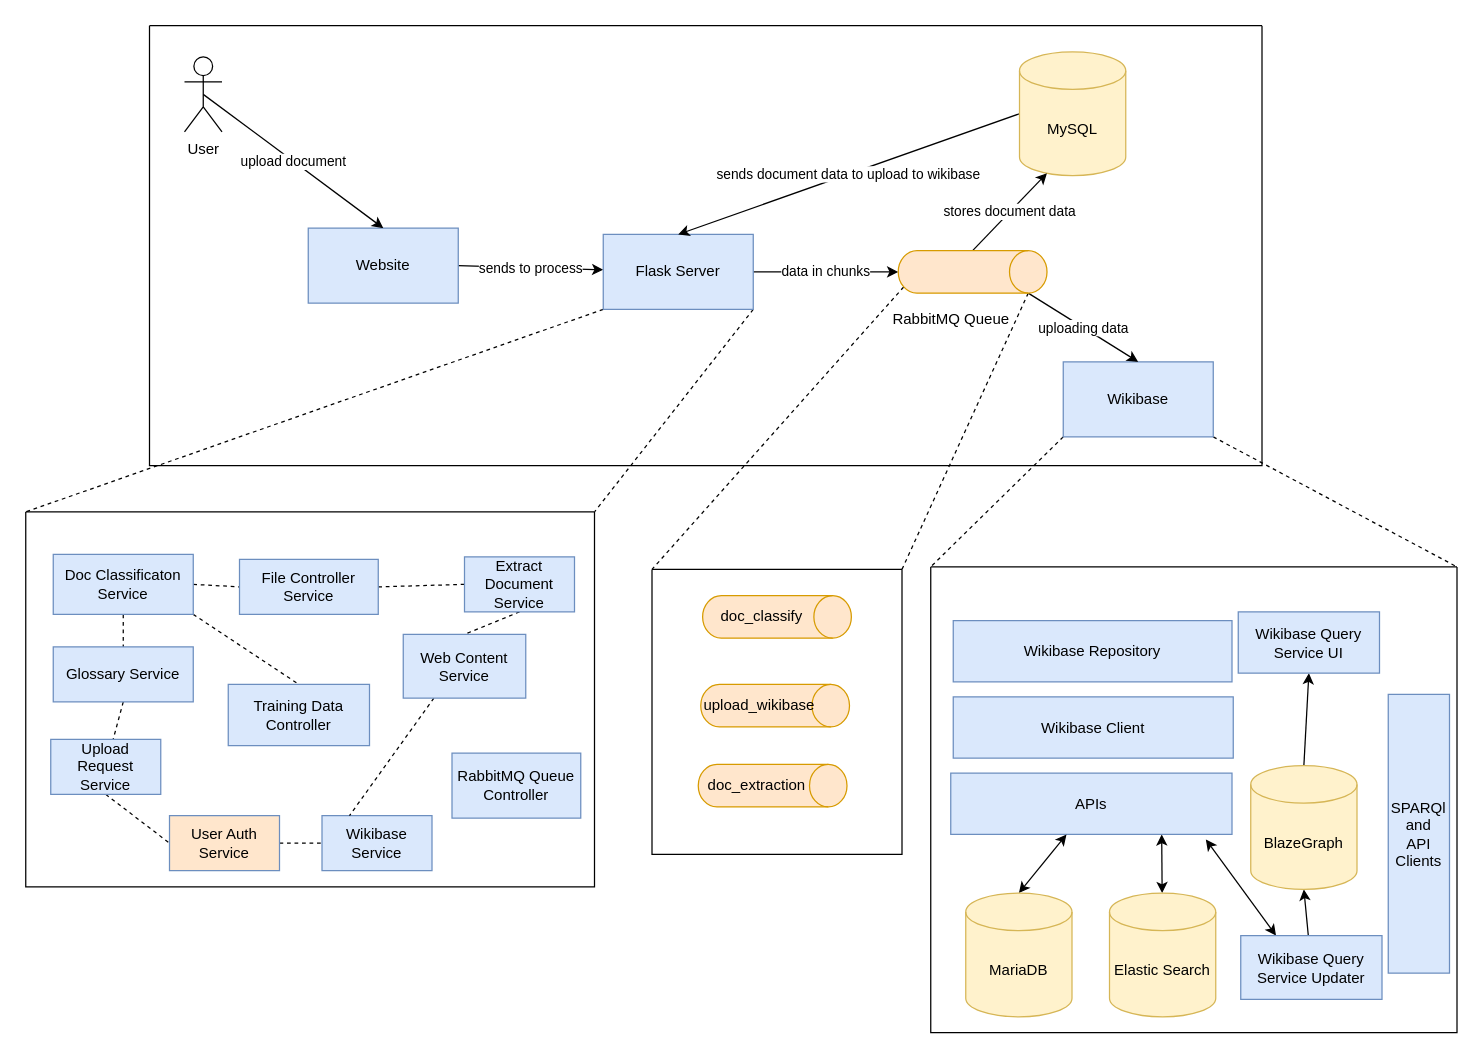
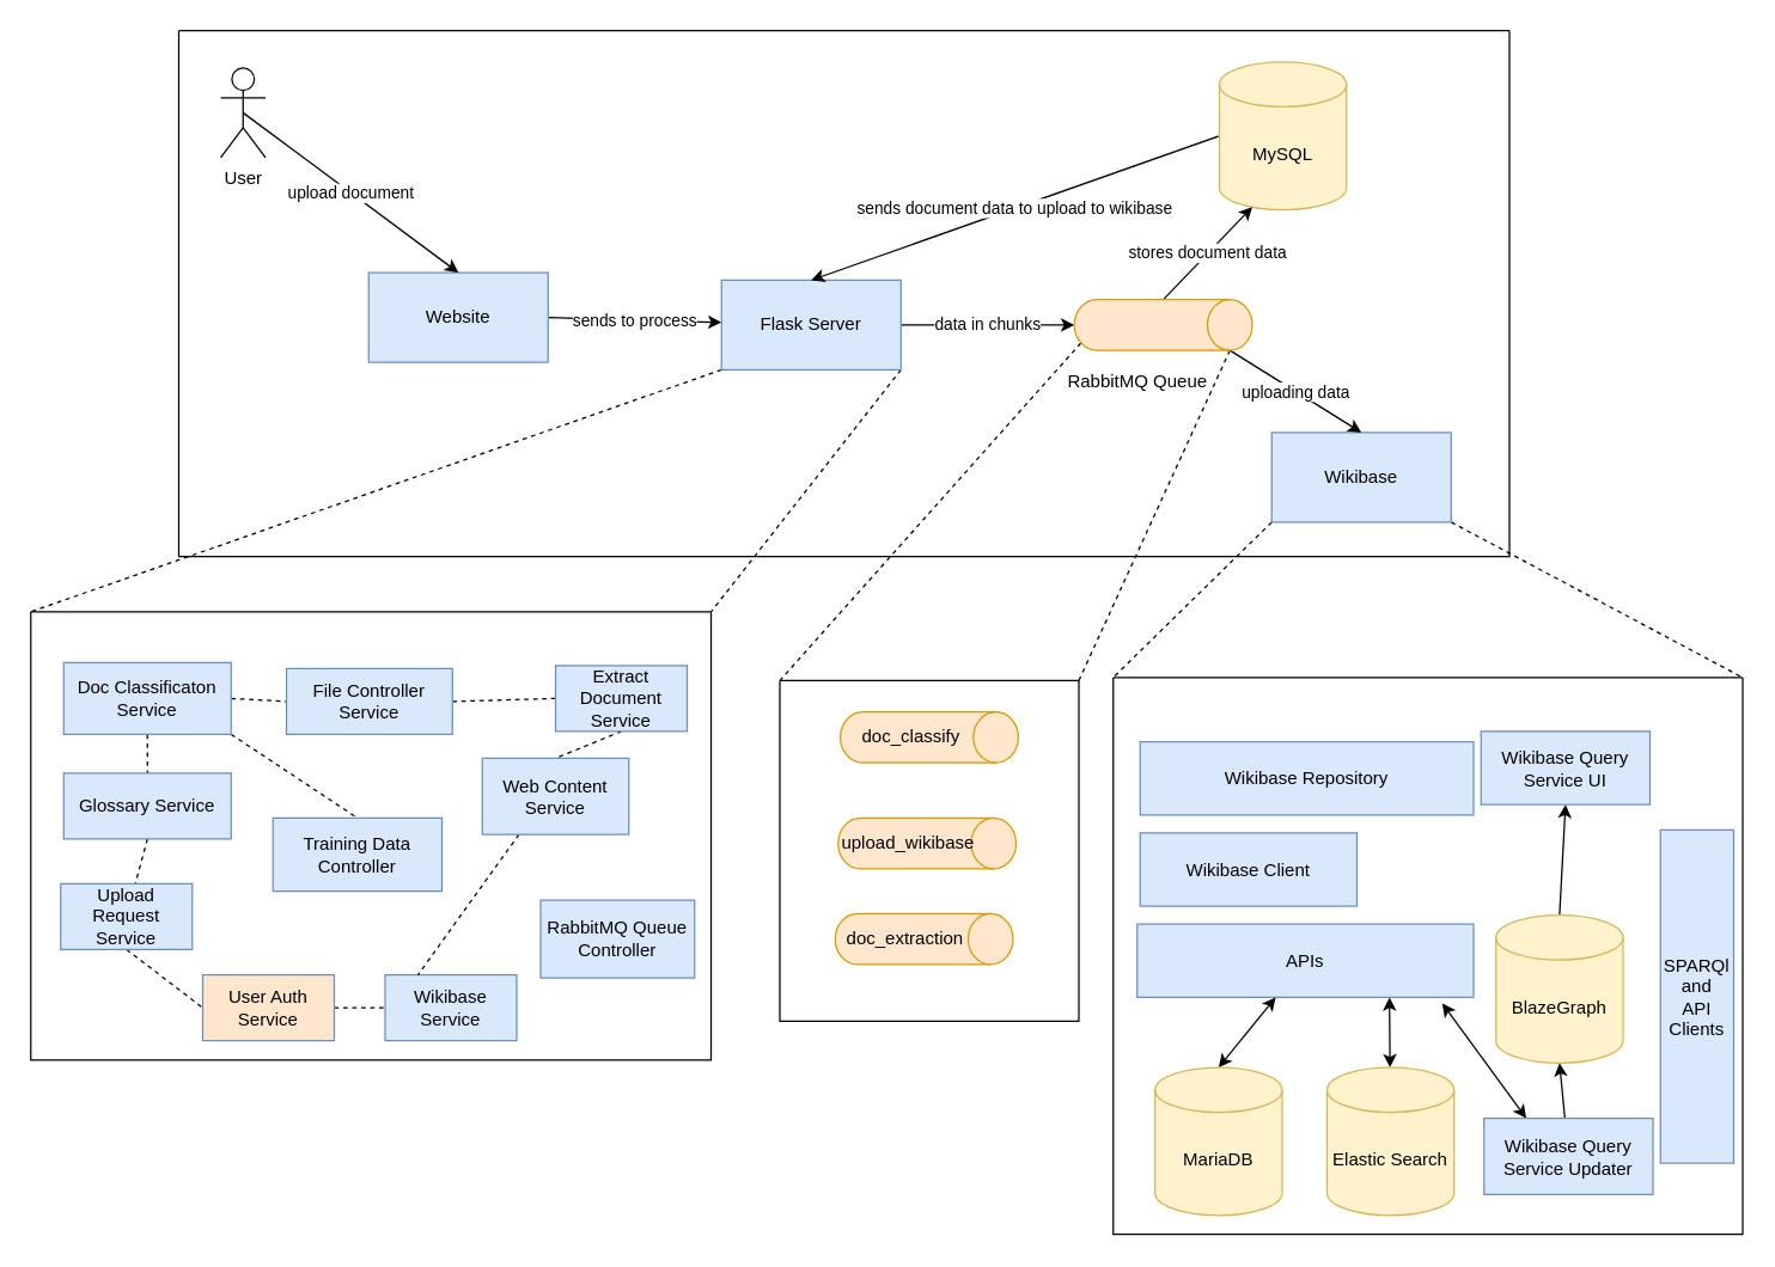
  <mxCell id="0" />
  <mxCell id="1" parent="0" />
  <mxCell id="2" value="sends to process" style="edgeStyle=none;rounded=0;orthogonalLoop=1;jettySize=auto;html=1;exitX=1;exitY=0.5;exitDx=0;exitDy=0;" edge="1" parent="1" source="20" target="6"><mxGeometry relative="1" as="geometry" /></mxCell>
  <mxCell id="3" value="data in chunks" style="edgeStyle=none;rounded=0;orthogonalLoop=1;jettySize=auto;html=1;exitX=1;exitY=0.5;exitDx=0;exitDy=0;" edge="1" parent="1" source="6" target="16"><mxGeometry relative="1" as="geometry" /></mxCell>
  <mxCell id="4" style="edgeStyle=none;rounded=0;orthogonalLoop=1;jettySize=auto;html=1;exitX=0;exitY=1;exitDx=0;exitDy=0;entryX=0;entryY=0;entryDx=0;entryDy=0;endArrow=none;endFill=0;dashed=1;" edge="1" parent="1" source="6" target="22"><mxGeometry relative="1" as="geometry" /></mxCell>
  <mxCell id="5" style="edgeStyle=none;rounded=0;orthogonalLoop=1;jettySize=auto;html=1;exitX=1;exitY=1;exitDx=0;exitDy=0;entryX=1;entryY=0;entryDx=0;entryDy=0;dashed=1;endArrow=none;endFill=0;" edge="1" parent="1" source="6" target="22"><mxGeometry relative="1" as="geometry" /></mxCell>
  <mxCell id="6" value="Flask Server" style="rounded=0;whiteSpace=wrap;html=1;fillColor=#dae8fc;strokeColor=#6c8ebf;" vertex="1" parent="1"><mxGeometry x="482" y="187" width="120" height="60" as="geometry" /></mxCell>
  <mxCell id="7" style="edgeStyle=none;rounded=0;orthogonalLoop=1;jettySize=auto;html=1;exitX=0;exitY=1;exitDx=0;exitDy=0;entryX=0;entryY=0;entryDx=0;entryDy=0;dashed=1;endArrow=none;endFill=0;" edge="1" parent="1" source="9" target="43"><mxGeometry relative="1" as="geometry" /></mxCell>
  <mxCell id="8" style="edgeStyle=none;rounded=0;orthogonalLoop=1;jettySize=auto;html=1;exitX=1;exitY=1;exitDx=0;exitDy=0;entryX=1;entryY=0;entryDx=0;entryDy=0;dashed=1;endArrow=none;endFill=0;" edge="1" parent="1" source="9" target="43"><mxGeometry relative="1" as="geometry" /></mxCell>
  <mxCell id="9" value="Wikibase" style="rounded=0;whiteSpace=wrap;html=1;fillColor=#dae8fc;strokeColor=#6c8ebf;" vertex="1" parent="1"><mxGeometry x="850" y="289" width="120" height="60" as="geometry" /></mxCell>
  <mxCell id="10" value="sends document data to upload to wikibase" style="edgeStyle=none;rounded=0;orthogonalLoop=1;jettySize=auto;html=1;exitX=0;exitY=0.5;exitDx=0;exitDy=0;exitPerimeter=0;entryX=0.5;entryY=0;entryDx=0;entryDy=0;" edge="1" parent="1" source="11" target="6"><mxGeometry relative="1" as="geometry" /></mxCell>
  <mxCell id="11" value="MySQL " style="shape=cylinder3;whiteSpace=wrap;html=1;boundedLbl=1;backgroundOutline=1;size=15;fillColor=#fff2cc;strokeColor=#d6b656;" vertex="1" parent="1"><mxGeometry x="815" y="41" width="85" height="99" as="geometry" /></mxCell>
  <mxCell id="12" value="stores document data" style="edgeStyle=none;rounded=0;orthogonalLoop=1;jettySize=auto;html=1;exitX=0;exitY=0.5;exitDx=0;exitDy=0;exitPerimeter=0;entryX=0.259;entryY=0.98;entryDx=0;entryDy=0;entryPerimeter=0;" edge="1" parent="1" source="16" target="11"><mxGeometry relative="1" as="geometry" /></mxCell>
  <mxCell id="13" value="uploading data" style="edgeStyle=none;rounded=0;orthogonalLoop=1;jettySize=auto;html=1;exitX=1;exitY=0;exitDx=0;exitDy=15;exitPerimeter=0;entryX=0.5;entryY=0;entryDx=0;entryDy=0;" edge="1" parent="1" source="16" target="9"><mxGeometry relative="1" as="geometry" /></mxCell>
  <mxCell id="14" style="edgeStyle=none;rounded=0;orthogonalLoop=1;jettySize=auto;html=1;exitX=0.855;exitY=1;exitDx=0;exitDy=-4.35;exitPerimeter=0;entryX=0;entryY=0;entryDx=0;entryDy=0;dashed=1;startArrow=none;startFill=0;endArrow=none;endFill=0;" edge="1" parent="1" source="16" target="58"><mxGeometry relative="1" as="geometry" /></mxCell>
  <mxCell id="15" style="edgeStyle=none;rounded=0;orthogonalLoop=1;jettySize=auto;html=1;exitX=1;exitY=0;exitDx=0;exitDy=15;exitPerimeter=0;entryX=1;entryY=0;entryDx=0;entryDy=0;dashed=1;startArrow=none;startFill=0;endArrow=none;endFill=0;" edge="1" parent="1" source="16" target="58"><mxGeometry relative="1" as="geometry" /></mxCell>
  <mxCell id="16" value="" style="shape=cylinder3;whiteSpace=wrap;html=1;boundedLbl=1;backgroundOutline=1;size=15;direction=south;fillColor=#ffe6cc;strokeColor=#d79b00;" vertex="1" parent="1"><mxGeometry x="718" y="200" width="119" height="34" as="geometry" /></mxCell>
  <mxCell id="17" value="RabbitMQ Queue" style="text;html=1;align=center;verticalAlign=middle;resizable=0;points=[];autosize=1;strokeColor=none;fillColor=none;" vertex="1" parent="1"><mxGeometry x="704" y="242" width="111" height="26" as="geometry" /></mxCell>
  <mxCell id="18" value="" style="swimlane;startSize=0;" vertex="1" parent="1"><mxGeometry x="119" y="20" width="890" height="352" as="geometry" /></mxCell>
  <mxCell id="19" value="User" style="shape=umlActor;verticalLabelPosition=bottom;verticalAlign=top;html=1;outlineConnect=0;" vertex="1" parent="18"><mxGeometry x="28" y="25" width="30" height="60" as="geometry" /></mxCell>
  <mxCell id="20" value="Website" style="rounded=0;whiteSpace=wrap;html=1;fillColor=#dae8fc;strokeColor=#6c8ebf;" vertex="1" parent="18"><mxGeometry x="127" y="162" width="120" height="60" as="geometry" /></mxCell>
  <mxCell id="21" value="upload document" style="edgeStyle=none;rounded=0;orthogonalLoop=1;jettySize=auto;html=1;exitX=0.5;exitY=0.5;exitDx=0;exitDy=0;exitPerimeter=0;entryX=0.5;entryY=0;entryDx=0;entryDy=0;" edge="1" parent="18" source="19" target="20"><mxGeometry relative="1" as="geometry" /></mxCell>
  <mxCell id="22" value="" style="swimlane;startSize=0;" vertex="1" parent="1"><mxGeometry x="20" y="409" width="455" height="300" as="geometry" /></mxCell>
  <mxCell id="23" style="edgeStyle=none;rounded=0;orthogonalLoop=1;jettySize=auto;html=1;exitX=1;exitY=0.5;exitDx=0;exitDy=0;entryX=0;entryY=0.5;entryDx=0;entryDy=0;dashed=1;startArrow=none;startFill=0;endArrow=none;endFill=0;" edge="1" parent="22" source="26" target="28"><mxGeometry relative="1" as="geometry" /></mxCell>
  <mxCell id="24" style="edgeStyle=none;rounded=0;orthogonalLoop=1;jettySize=auto;html=1;exitX=0.5;exitY=1;exitDx=0;exitDy=0;entryX=0.5;entryY=0;entryDx=0;entryDy=0;dashed=1;startArrow=none;startFill=0;endArrow=none;endFill=0;" edge="1" parent="22" source="26" target="30"><mxGeometry relative="1" as="geometry" /></mxCell>
  <mxCell id="25" style="edgeStyle=none;rounded=0;orthogonalLoop=1;jettySize=auto;html=1;exitX=1;exitY=1;exitDx=0;exitDy=0;entryX=0.5;entryY=0;entryDx=0;entryDy=0;dashed=1;startArrow=none;startFill=0;endArrow=none;endFill=0;" edge="1" parent="22" source="26" target="31"><mxGeometry relative="1" as="geometry" /></mxCell>
  <mxCell id="26" value="Doc Classificaton Service" style="rounded=0;whiteSpace=wrap;html=1;fillColor=#dae8fc;strokeColor=#6c8ebf;" vertex="1" parent="22"><mxGeometry x="22" y="34" width="112" height="48" as="geometry" /></mxCell>
  <mxCell id="27" style="edgeStyle=none;rounded=0;orthogonalLoop=1;jettySize=auto;html=1;exitX=1;exitY=0.5;exitDx=0;exitDy=0;entryX=0;entryY=0.5;entryDx=0;entryDy=0;dashed=1;startArrow=none;startFill=0;endArrow=none;endFill=0;" edge="1" parent="22" source="28" target="40"><mxGeometry relative="1" as="geometry" /></mxCell>
  <mxCell id="28" value="File Controller Service" style="rounded=0;whiteSpace=wrap;html=1;fillColor=#dae8fc;strokeColor=#6c8ebf;" vertex="1" parent="22"><mxGeometry x="171" y="38" width="111" height="44" as="geometry" /></mxCell>
  <mxCell id="29" style="edgeStyle=none;rounded=0;orthogonalLoop=1;jettySize=auto;html=1;exitX=0.5;exitY=1;exitDx=0;exitDy=0;dashed=1;startArrow=none;startFill=0;endArrow=none;endFill=0;" edge="1" parent="22" source="30" target="33"><mxGeometry relative="1" as="geometry" /></mxCell>
  <mxCell id="30" value="Glossary Service" style="rounded=0;whiteSpace=wrap;html=1;fillColor=#dae8fc;strokeColor=#6c8ebf;" vertex="1" parent="22"><mxGeometry x="22" y="108" width="112" height="44" as="geometry" /></mxCell>
  <mxCell id="31" value="Training Data Controller" style="rounded=0;whiteSpace=wrap;html=1;fillColor=#dae8fc;strokeColor=#6c8ebf;" vertex="1" parent="22"><mxGeometry x="162" y="138" width="113" height="49" as="geometry" /></mxCell>
  <mxCell id="32" style="edgeStyle=none;rounded=0;orthogonalLoop=1;jettySize=auto;html=1;exitX=0.5;exitY=1;exitDx=0;exitDy=0;entryX=0;entryY=0.5;entryDx=0;entryDy=0;dashed=1;startArrow=none;startFill=0;endArrow=none;endFill=0;" edge="1" parent="22" source="33" target="35"><mxGeometry relative="1" as="geometry" /></mxCell>
  <mxCell id="33" value="&lt;div&gt;Upload Request&lt;/div&gt;&lt;div&gt;Service&lt;br&gt;&lt;/div&gt;" style="rounded=0;whiteSpace=wrap;html=1;fillColor=#dae8fc;strokeColor=#6c8ebf;" vertex="1" parent="22"><mxGeometry x="20" y="182" width="88" height="44" as="geometry" /></mxCell>
  <mxCell id="34" style="edgeStyle=none;rounded=0;orthogonalLoop=1;jettySize=auto;html=1;exitX=1;exitY=0.5;exitDx=0;exitDy=0;dashed=1;startArrow=none;startFill=0;endArrow=none;endFill=0;" edge="1" parent="22" source="35" target="36"><mxGeometry relative="1" as="geometry" /></mxCell>
  <mxCell id="35" value="User Auth Service" style="rounded=0;whiteSpace=wrap;html=1;fillColor=#ffe6cc;strokeColor=#6c8ebf;" vertex="1" parent="22"><mxGeometry x="115" y="243" width="88" height="44" as="geometry" /></mxCell>
  <mxCell id="36" value="Wikibase Service" style="rounded=0;whiteSpace=wrap;html=1;fillColor=#dae8fc;strokeColor=#6c8ebf;" vertex="1" parent="22"><mxGeometry x="237" y="243" width="88" height="44" as="geometry" /></mxCell>
  <mxCell id="37" style="edgeStyle=none;rounded=0;orthogonalLoop=1;jettySize=auto;html=1;exitX=0.25;exitY=1;exitDx=0;exitDy=0;entryX=0.25;entryY=0;entryDx=0;entryDy=0;dashed=1;startArrow=none;startFill=0;endArrow=none;endFill=0;" edge="1" parent="22" source="38" target="36"><mxGeometry relative="1" as="geometry" /></mxCell>
  <mxCell id="38" value="Web Content Service" style="rounded=0;whiteSpace=wrap;html=1;fillColor=#dae8fc;strokeColor=#6c8ebf;" vertex="1" parent="22"><mxGeometry x="302" y="98" width="98" height="51" as="geometry" /></mxCell>
  <mxCell id="39" style="edgeStyle=none;rounded=0;orthogonalLoop=1;jettySize=auto;html=1;exitX=0.5;exitY=1;exitDx=0;exitDy=0;entryX=0.5;entryY=0;entryDx=0;entryDy=0;dashed=1;startArrow=none;startFill=0;endArrow=none;endFill=0;" edge="1" parent="22" source="40" target="38"><mxGeometry relative="1" as="geometry" /></mxCell>
  <mxCell id="40" value="Extract Document Service" style="rounded=0;whiteSpace=wrap;html=1;fillColor=#dae8fc;strokeColor=#6c8ebf;" vertex="1" parent="22"><mxGeometry x="351" y="36" width="88" height="44" as="geometry" /></mxCell>
  <mxCell id="41" style="edgeStyle=none;rounded=0;orthogonalLoop=1;jettySize=auto;html=1;exitX=0.5;exitY=1;exitDx=0;exitDy=0;dashed=1;endArrow=none;endFill=0;" edge="1" parent="22" source="35" target="35"><mxGeometry relative="1" as="geometry" /></mxCell>
  <mxCell id="42" value="RabbitMQ Queue Controller" style="rounded=0;whiteSpace=wrap;html=1;fillColor=#dae8fc;strokeColor=#6c8ebf;" vertex="1" parent="22"><mxGeometry x="341" y="193" width="103" height="52" as="geometry" /></mxCell>
  <mxCell id="43" value="" style="swimlane;startSize=0;" vertex="1" parent="1"><mxGeometry x="744" y="453" width="421" height="372.5" as="geometry" /></mxCell>
  <mxCell id="44" value="Wikibase Repository" style="rounded=0;whiteSpace=wrap;html=1;fillColor=#dae8fc;strokeColor=#6c8ebf;" vertex="1" parent="43"><mxGeometry x="18" y="43" width="223" height="49" as="geometry" /></mxCell>
- <mxCell id="45" value="Wikibase Client" style="rounded=0;whiteSpace=wrap;html=1;fillColor=#dae8fc;strokeColor=#6c8ebf;" vertex="1" parent="43"><mxGeometry x="18" y="104" width="224" height="49" as="geometry" /></mxCell>
+ <mxCell id="45" value="Wikibase Client" style="rounded=0;whiteSpace=wrap;html=1;fillColor=#dae8fc;strokeColor=#6c8ebf;" vertex="1" parent="43"><mxGeometry x="18" y="104" width="145" height="49" as="geometry" /></mxCell>
  <mxCell id="46" style="edgeStyle=none;rounded=0;orthogonalLoop=1;jettySize=auto;html=1;exitX=0.75;exitY=1;exitDx=0;exitDy=0;startArrow=classic;startFill=1;endArrow=classic;endFill=1;" edge="1" parent="43" source="47" target="50"><mxGeometry relative="1" as="geometry" /></mxCell>
  <mxCell id="47" value="APIs" style="rounded=0;whiteSpace=wrap;html=1;fillColor=#dae8fc;strokeColor=#6c8ebf;" vertex="1" parent="43"><mxGeometry x="16" y="165" width="225" height="49" as="geometry" /></mxCell>
  <mxCell id="48" style="edgeStyle=none;rounded=0;orthogonalLoop=1;jettySize=auto;html=1;exitX=0.5;exitY=0;exitDx=0;exitDy=0;exitPerimeter=0;startArrow=classic;startFill=1;endArrow=classic;endFill=1;" edge="1" parent="43" source="49" target="47"><mxGeometry relative="1" as="geometry" /></mxCell>
  <mxCell id="49" value="MariaDB" style="shape=cylinder3;whiteSpace=wrap;html=1;boundedLbl=1;backgroundOutline=1;size=15;fillColor=#fff2cc;strokeColor=#d6b656;" vertex="1" parent="43"><mxGeometry x="28" y="261" width="85" height="99" as="geometry" /></mxCell>
  <mxCell id="50" value="Elastic Search" style="shape=cylinder3;whiteSpace=wrap;html=1;boundedLbl=1;backgroundOutline=1;size=15;fillColor=#fff2cc;strokeColor=#d6b656;" vertex="1" parent="43"><mxGeometry x="143" y="261" width="85" height="99" as="geometry" /></mxCell>
  <mxCell id="51" style="edgeStyle=none;rounded=0;orthogonalLoop=1;jettySize=auto;html=1;exitX=0.25;exitY=0;exitDx=0;exitDy=0;entryX=0.907;entryY=1.082;entryDx=0;entryDy=0;entryPerimeter=0;startArrow=classic;startFill=1;endArrow=classic;endFill=1;" edge="1" parent="43" source="53" target="47"><mxGeometry relative="1" as="geometry" /></mxCell>
  <mxCell id="52" style="edgeStyle=none;rounded=0;orthogonalLoop=1;jettySize=auto;html=1;entryX=0.5;entryY=1;entryDx=0;entryDy=0;entryPerimeter=0;startArrow=none;startFill=0;endArrow=classic;endFill=1;" edge="1" parent="43" source="53" target="55"><mxGeometry relative="1" as="geometry" /></mxCell>
  <mxCell id="53" value="Wikibase Query Service Updater" style="rounded=0;whiteSpace=wrap;html=1;fillColor=#dae8fc;strokeColor=#6c8ebf;" vertex="1" parent="43"><mxGeometry x="248" y="295" width="113" height="51" as="geometry" /></mxCell>
  <mxCell id="54" style="edgeStyle=none;rounded=0;orthogonalLoop=1;jettySize=auto;html=1;exitX=0.5;exitY=0;exitDx=0;exitDy=0;exitPerimeter=0;entryX=0.5;entryY=1;entryDx=0;entryDy=0;startArrow=none;startFill=0;endArrow=classic;endFill=1;" edge="1" parent="43" source="55" target="56"><mxGeometry relative="1" as="geometry" /></mxCell>
  <mxCell id="55" value="BlazeGraph" style="shape=cylinder3;whiteSpace=wrap;html=1;boundedLbl=1;backgroundOutline=1;size=15;fillColor=#fff2cc;strokeColor=#d6b656;" vertex="1" parent="43"><mxGeometry x="256" y="159" width="85" height="99" as="geometry" /></mxCell>
  <mxCell id="56" value="Wikibase Query Service UI" style="rounded=0;whiteSpace=wrap;html=1;fillColor=#dae8fc;strokeColor=#6c8ebf;" vertex="1" parent="43"><mxGeometry x="246" y="36" width="113" height="49" as="geometry" /></mxCell>
  <mxCell id="57" value="&lt;div&gt;SPARQl &lt;br&gt;&lt;/div&gt;&lt;div&gt;and &lt;br&gt;&lt;/div&gt;&lt;div&gt;API&lt;/div&gt;&lt;div&gt;Clients&lt;br&gt;&lt;/div&gt;" style="rounded=0;whiteSpace=wrap;html=1;fillColor=#dae8fc;strokeColor=#6c8ebf;direction=south;" vertex="1" parent="43"><mxGeometry x="366" y="102" width="49" height="223" as="geometry" /></mxCell>
  <mxCell id="58" value="" style="swimlane;startSize=0;" vertex="1" parent="1"><mxGeometry x="521" y="455" width="200" height="228" as="geometry" /></mxCell>
  <mxCell id="59" value="doc_classify" style="shape=cylinder3;whiteSpace=wrap;html=1;boundedLbl=1;backgroundOutline=1;size=15;direction=south;fillColor=#ffe6cc;strokeColor=#d79b00;" vertex="1" parent="58"><mxGeometry x="40.5" y="21" width="119" height="34" as="geometry" /></mxCell>
  <mxCell id="60" value="upload_wikibase" style="shape=cylinder3;whiteSpace=wrap;html=1;boundedLbl=1;backgroundOutline=1;size=15;direction=south;fillColor=#ffe6cc;strokeColor=#d79b00;" vertex="1" parent="58"><mxGeometry x="39" y="92" width="119" height="34" as="geometry" /></mxCell>
  <mxCell id="61" value="doc_extraction" style="shape=cylinder3;whiteSpace=wrap;html=1;boundedLbl=1;backgroundOutline=1;size=15;direction=south;fillColor=#ffe6cc;strokeColor=#d79b00;" vertex="1" parent="58"><mxGeometry x="37" y="156" width="119" height="34" as="geometry" /></mxCell>
